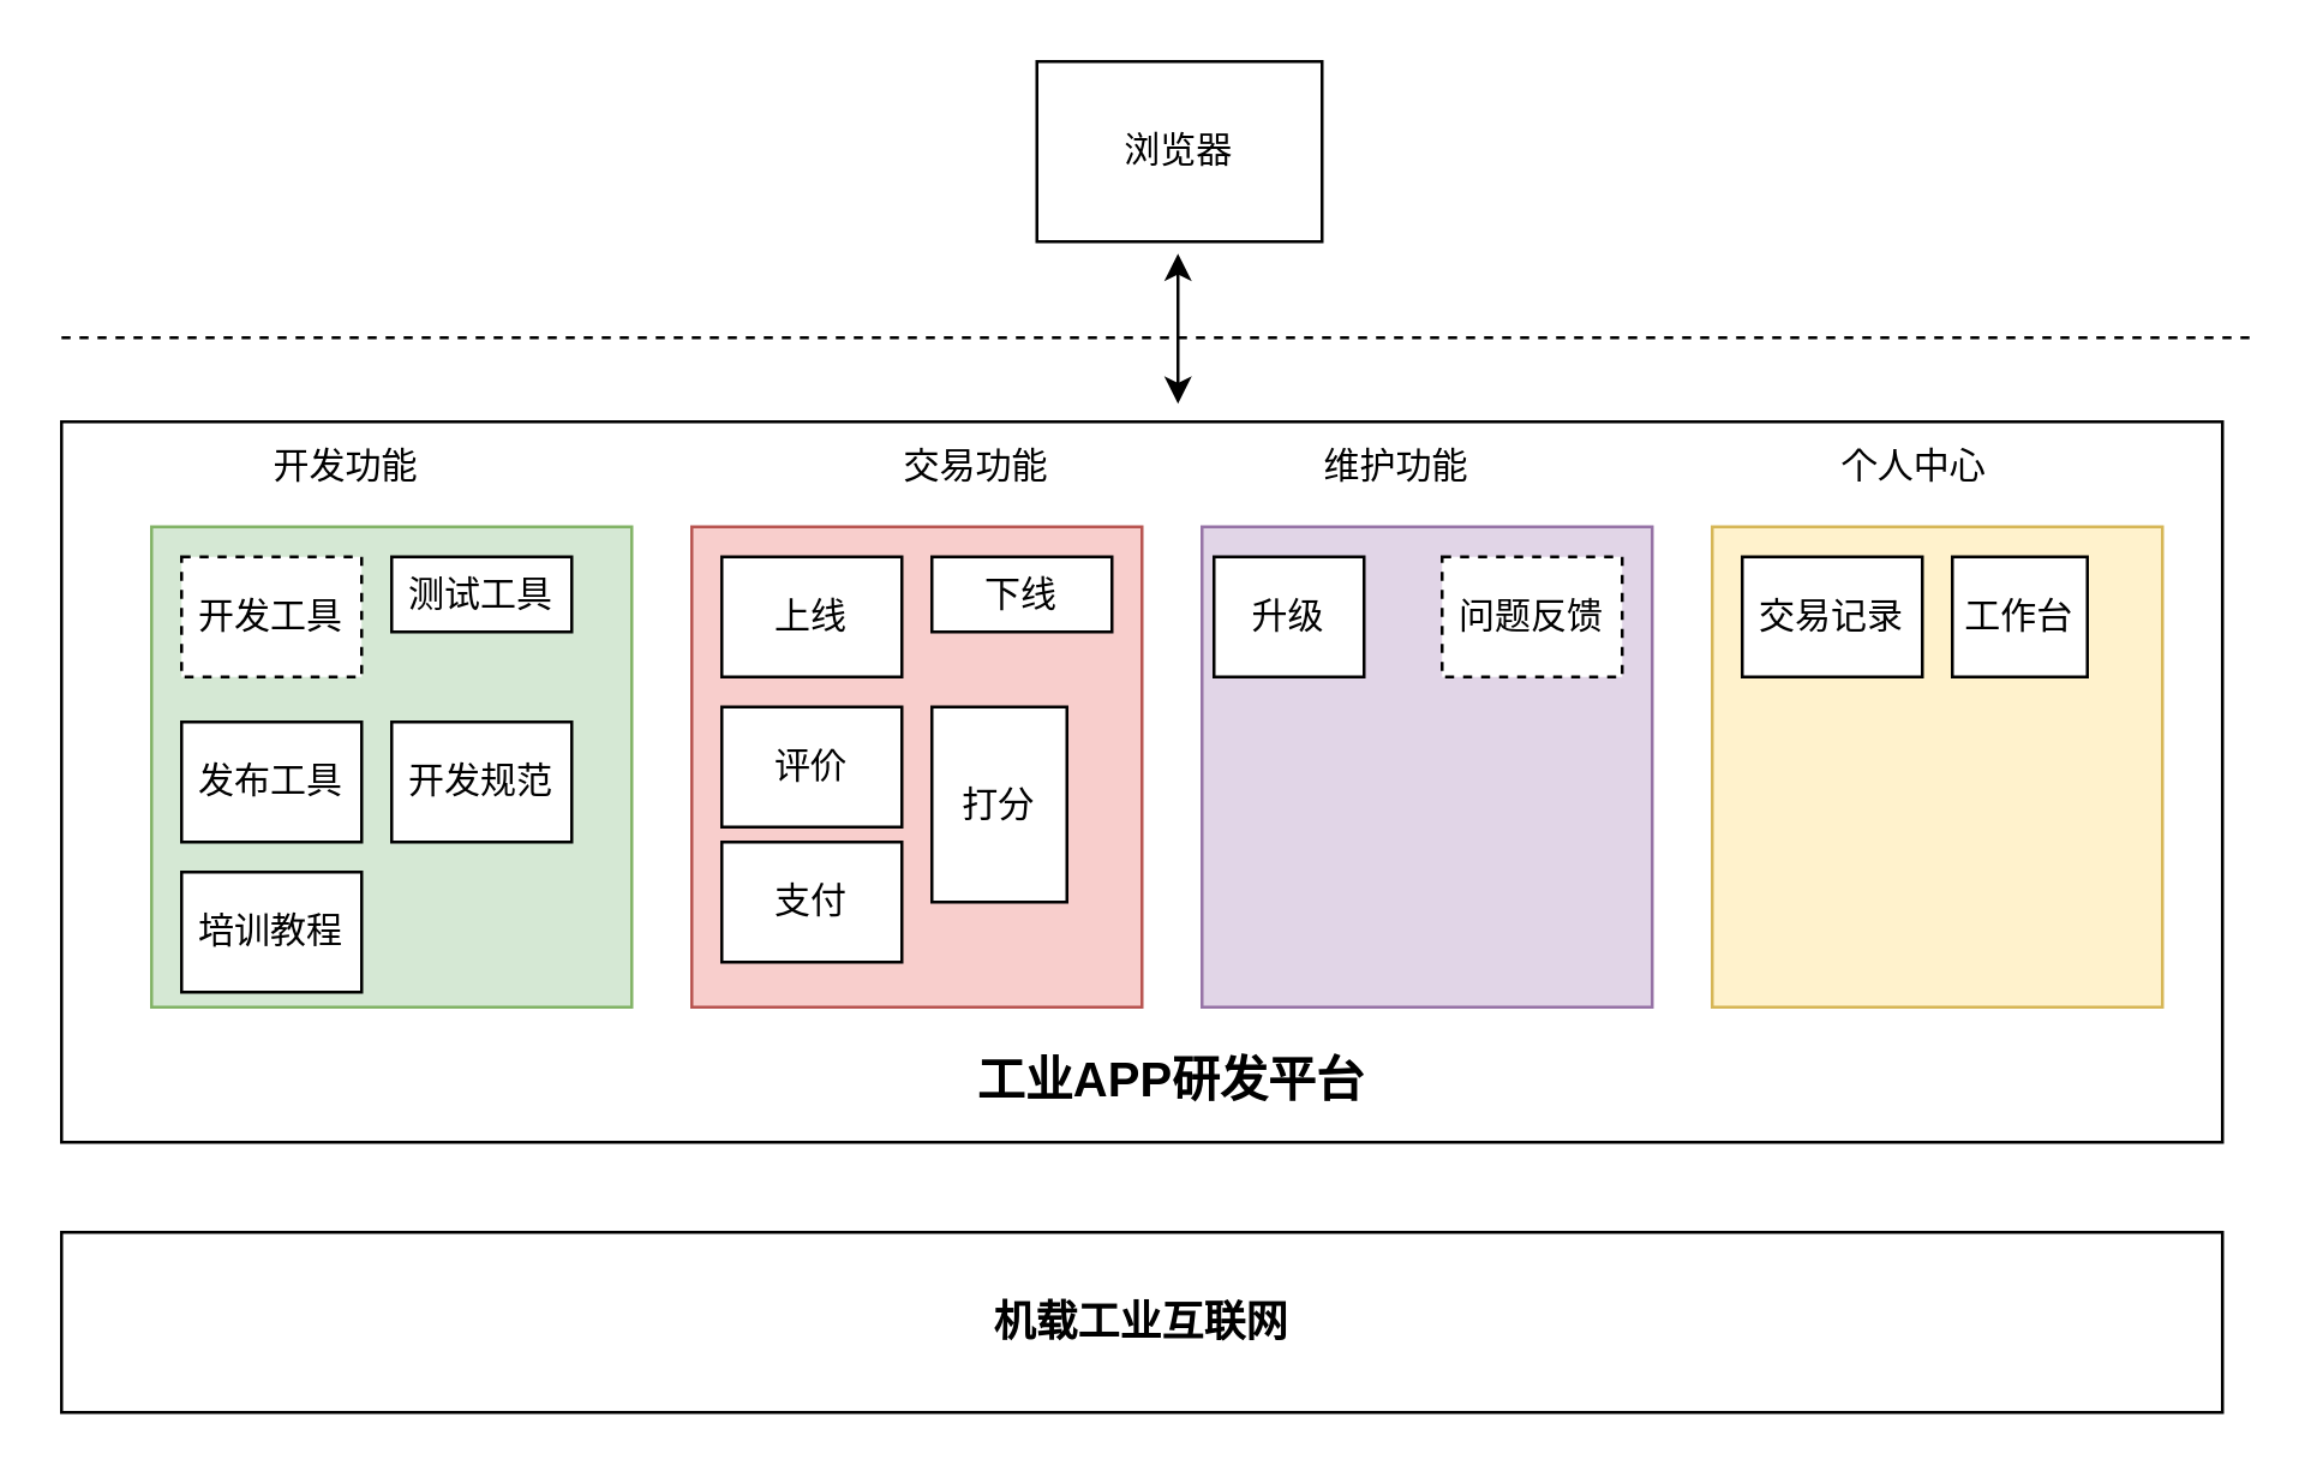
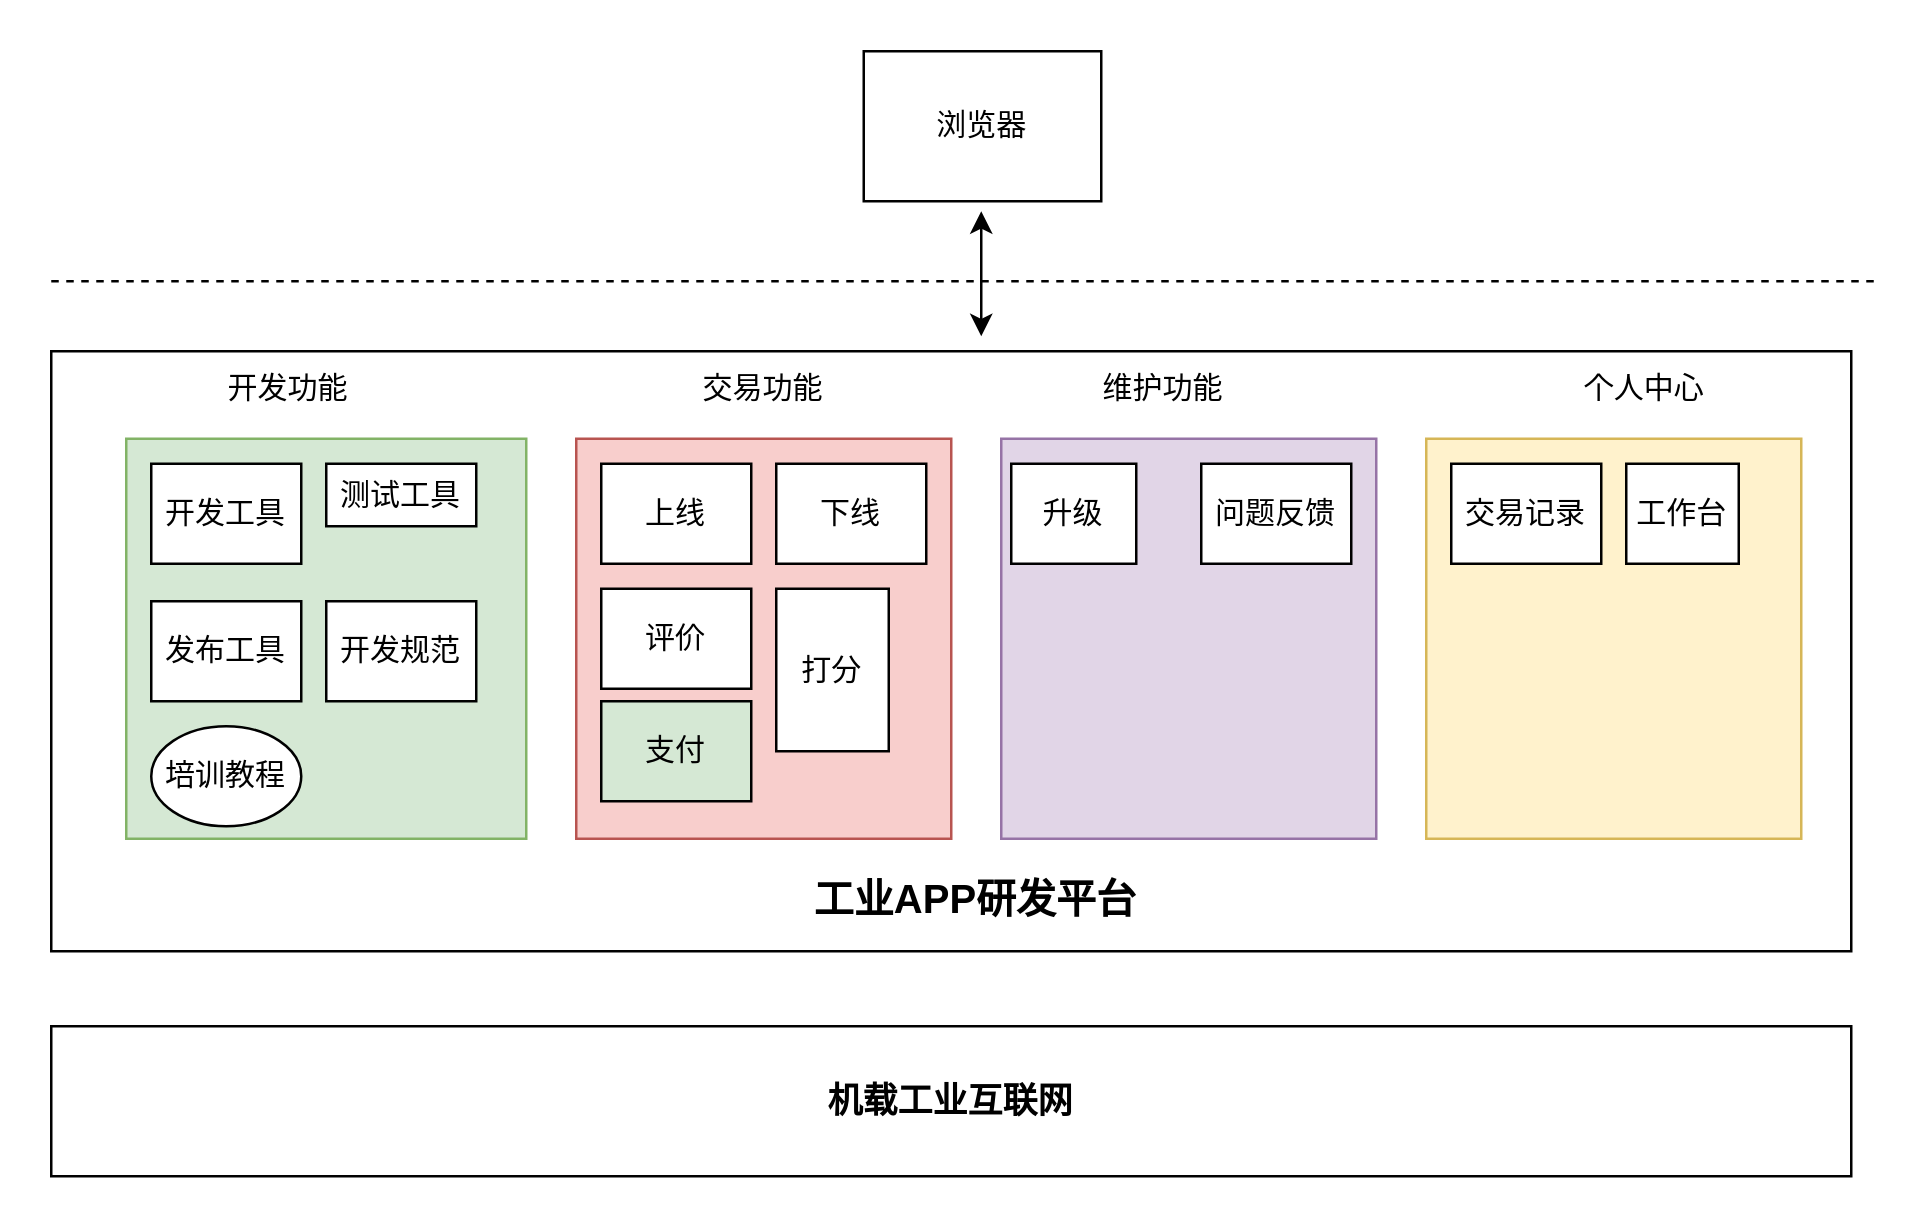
  <mxCell id="0" />
  <mxCell id="1" parent="0" />
  <mxCell id="2" value="" style="rounded=0;whiteSpace=wrap;html=1;" parent="1" vertex="1"><mxGeometry x="20" y="140" width="720" height="240" as="geometry" /></mxCell>
  <mxCell id="3" value="" style="rounded=0;whiteSpace=wrap;html=1;fillColor=#d5e8d4;strokeColor=#82b366;" parent="1" vertex="1"><mxGeometry x="50" y="175" width="160" height="160" as="geometry" /></mxCell>
  <mxCell id="4" value="" style="rounded=0;whiteSpace=wrap;html=1;fillColor=#f8cecc;strokeColor=#b85450;" parent="1" vertex="1"><mxGeometry x="230" y="175" width="150" height="160" as="geometry" /></mxCell>
  <mxCell id="5" value="" style="rounded=0;whiteSpace=wrap;html=1;fillColor=#e1d5e7;strokeColor=#9673a6;" parent="1" vertex="1"><mxGeometry x="400" y="175" width="150" height="160" as="geometry" /></mxCell>
  <mxCell id="6" value="开发功能" style="text;html=1;strokeColor=none;fillColor=none;align=center;verticalAlign=middle;whiteSpace=wrap;rounded=0;" parent="1" vertex="1"><mxGeometry x="90" y="145" width="50" height="20" as="geometry" /></mxCell>
- <mxCell id="7" value="交易功能" style="text;html=1;strokeColor=none;fillColor=none;align=center;verticalAlign=middle;whiteSpace=wrap;rounded=0;" parent="1" vertex="1"><mxGeometry x="300" y="145" width="50" height="20" as="geometry" /></mxCell>
+ <mxCell id="7" value="交易功能" style="text;html=1;strokeColor=none;fillColor=none;align=center;verticalAlign=middle;whiteSpace=wrap;rounded=0;" parent="1" vertex="1"><mxGeometry x="280" y="145" width="50" height="20" as="geometry" /></mxCell>
  <mxCell id="8" value="维护功能" style="text;html=1;strokeColor=none;fillColor=none;align=center;verticalAlign=middle;whiteSpace=wrap;rounded=0;" parent="1" vertex="1"><mxGeometry x="440" y="145" width="50" height="20" as="geometry" /></mxCell>
- <mxCell id="9" value="培训教程" style="rounded=0;whiteSpace=wrap;html=1;" parent="1" vertex="1"><mxGeometry x="60" y="290" width="60" height="40" as="geometry" /></mxCell>
+ <mxCell id="9" value="培训教程" style="ellipse;whiteSpace=wrap;html=1;" parent="1" vertex="1"><mxGeometry x="60" y="290" width="60" height="40" as="geometry" /></mxCell>
  <mxCell id="10" value="测试工具" style="rounded=0;whiteSpace=wrap;html=1;" parent="1" vertex="1"><mxGeometry x="130" y="185" width="60" height="25" as="geometry" /></mxCell>
  <mxCell id="11" value="发布工具" style="rounded=0;whiteSpace=wrap;html=1;" parent="1" vertex="1"><mxGeometry x="60" y="240" width="60" height="40" as="geometry" /></mxCell>
- <mxCell id="12" value="开发工具" style="rounded=0;whiteSpace=wrap;html=1;dashed=1;" parent="1" vertex="1"><mxGeometry x="60" y="185" width="60" height="40" as="geometry" /></mxCell>
+ <mxCell id="12" value="开发工具" style="rounded=0;whiteSpace=wrap;html=1;" parent="1" vertex="1"><mxGeometry x="60" y="185" width="60" height="40" as="geometry" /></mxCell>
  <mxCell id="13" value="上线" style="rounded=0;whiteSpace=wrap;html=1;" parent="1" vertex="1"><mxGeometry x="240" y="185" width="60" height="40" as="geometry" /></mxCell>
- <mxCell id="14" value="下线" style="rounded=0;whiteSpace=wrap;html=1;" parent="1" vertex="1"><mxGeometry x="310" y="185" width="60" height="25" as="geometry" /></mxCell>
+ <mxCell id="14" value="下线" style="rounded=0;whiteSpace=wrap;html=1;" parent="1" vertex="1"><mxGeometry x="310" y="185" width="60" height="40" as="geometry" /></mxCell>
  <mxCell id="15" value="评价" style="rounded=0;whiteSpace=wrap;html=1;" parent="1" vertex="1"><mxGeometry x="240" y="235" width="60" height="40" as="geometry" /></mxCell>
  <mxCell id="16" value="打分" style="rounded=0;whiteSpace=wrap;html=1;" parent="1" vertex="1"><mxGeometry x="310" y="235" width="45" height="65" as="geometry" /></mxCell>
  <mxCell id="17" value="浏览器" style="rounded=0;whiteSpace=wrap;html=1;" parent="1" vertex="1"><mxGeometry x="345" y="20" width="95" height="60" as="geometry" /></mxCell>
- <mxCell id="18" value="个人中心" style="text;html=1;strokeColor=none;fillColor=none;align=center;verticalAlign=middle;whiteSpace=wrap;rounded=0;" parent="1" vertex="1"><mxGeometry x="610" y="145" width="55" height="20" as="geometry" /></mxCell>
+ <mxCell id="18" value="个人中心" style="text;html=1;strokeColor=none;fillColor=none;align=center;verticalAlign=middle;whiteSpace=wrap;rounded=0;" parent="1" vertex="1"><mxGeometry x="630" y="145" width="55" height="20" as="geometry" /></mxCell>
  <mxCell id="19" value="" style="endArrow=none;dashed=1;html=1;" parent="1" edge="1"><mxGeometry width="50" height="50" relative="1" as="geometry"><mxPoint x="20" y="112" as="sourcePoint" /><mxPoint x="750" y="112" as="targetPoint" /></mxGeometry></mxCell>
  <mxCell id="20" value="升级" style="rounded=0;whiteSpace=wrap;html=1;" parent="1" vertex="1"><mxGeometry x="404" y="185" width="50" height="40" as="geometry" /></mxCell>
- <mxCell id="21" value="问题反馈" style="rounded=0;whiteSpace=wrap;html=1;dashed=1;" parent="1" vertex="1"><mxGeometry x="480" y="185" width="60" height="40" as="geometry" /></mxCell>
- <mxCell id="22" value="支付" style="rounded=0;whiteSpace=wrap;html=1;" parent="1" vertex="1"><mxGeometry x="240" y="280" width="60" height="40" as="geometry" /></mxCell>
+ <mxCell id="21" value="问题反馈" style="rounded=0;whiteSpace=wrap;html=1;" parent="1" vertex="1"><mxGeometry x="480" y="185" width="60" height="40" as="geometry" /></mxCell>
+ <mxCell id="22" value="支付" style="rounded=0;whiteSpace=wrap;html=1;fillColor=#d5e8d4;" parent="1" vertex="1"><mxGeometry x="240" y="280" width="60" height="40" as="geometry" /></mxCell>
  <mxCell id="23" value="开发规范" style="rounded=0;whiteSpace=wrap;html=1;" parent="1" vertex="1"><mxGeometry x="130" y="240" width="60" height="40" as="geometry" /></mxCell>
  <mxCell id="24" value="&lt;font style=&quot;font-size: 14px&quot;&gt;&lt;b&gt;机载工业互联网&lt;/b&gt;&lt;/font&gt;" style="rounded=0;whiteSpace=wrap;html=1;" parent="1" vertex="1"><mxGeometry x="20" y="410" width="720" height="60" as="geometry" /></mxCell>
  <mxCell id="25" value="" style="endArrow=classic;startArrow=classic;html=1;" parent="1" edge="1"><mxGeometry width="50" height="50" relative="1" as="geometry"><mxPoint x="392" y="134" as="sourcePoint" /><mxPoint x="392" y="84" as="targetPoint" /></mxGeometry></mxCell>
  <mxCell id="26" value="" style="rounded=0;whiteSpace=wrap;html=1;fillColor=#fff2cc;strokeColor=#d6b656;" parent="1" vertex="1"><mxGeometry x="570" y="175" width="150" height="160" as="geometry" /></mxCell>
  <mxCell id="27" value="交易记录" style="rounded=0;whiteSpace=wrap;html=1;" parent="1" vertex="1"><mxGeometry x="580" y="185" width="60" height="40" as="geometry" /></mxCell>
  <mxCell id="28" value="&lt;b&gt;&lt;font style=&quot;font-size: 16px&quot;&gt;工业APP研发平台&lt;/font&gt;&lt;/b&gt;" style="text;html=1;strokeColor=none;fillColor=none;align=center;verticalAlign=middle;whiteSpace=wrap;rounded=0;" parent="1" vertex="1"><mxGeometry x="320" y="349" width="140" height="20" as="geometry" /></mxCell>
  <mxCell id="29" value="工作台" style="rounded=0;whiteSpace=wrap;html=1;" vertex="1" parent="1"><mxGeometry x="650" y="185" width="45" height="40" as="geometry" /></mxCell>
